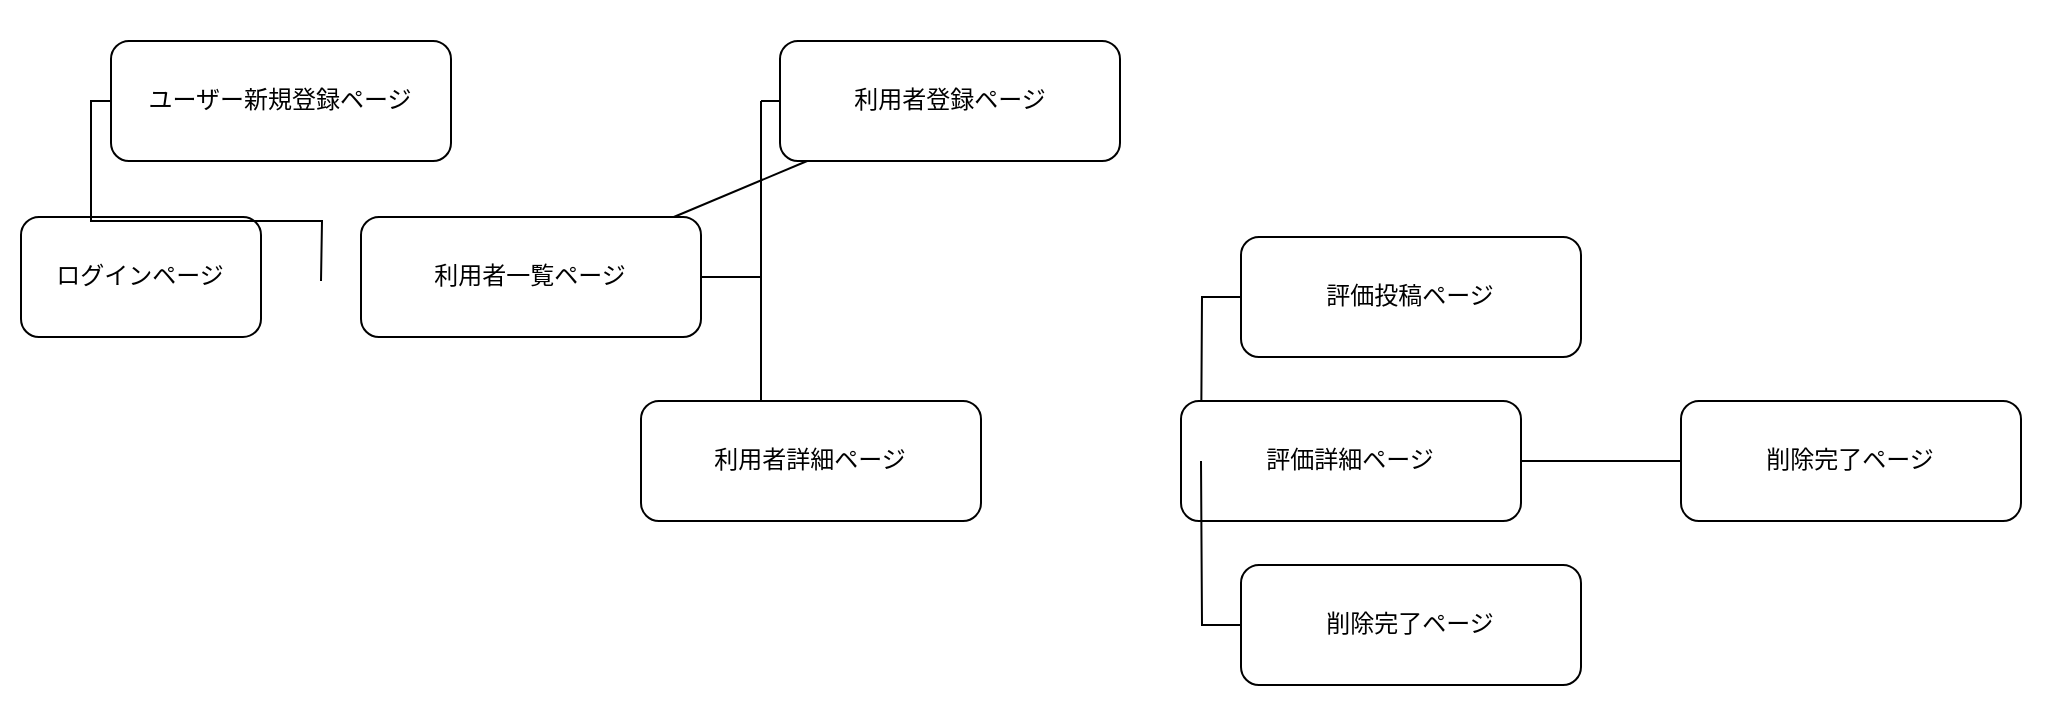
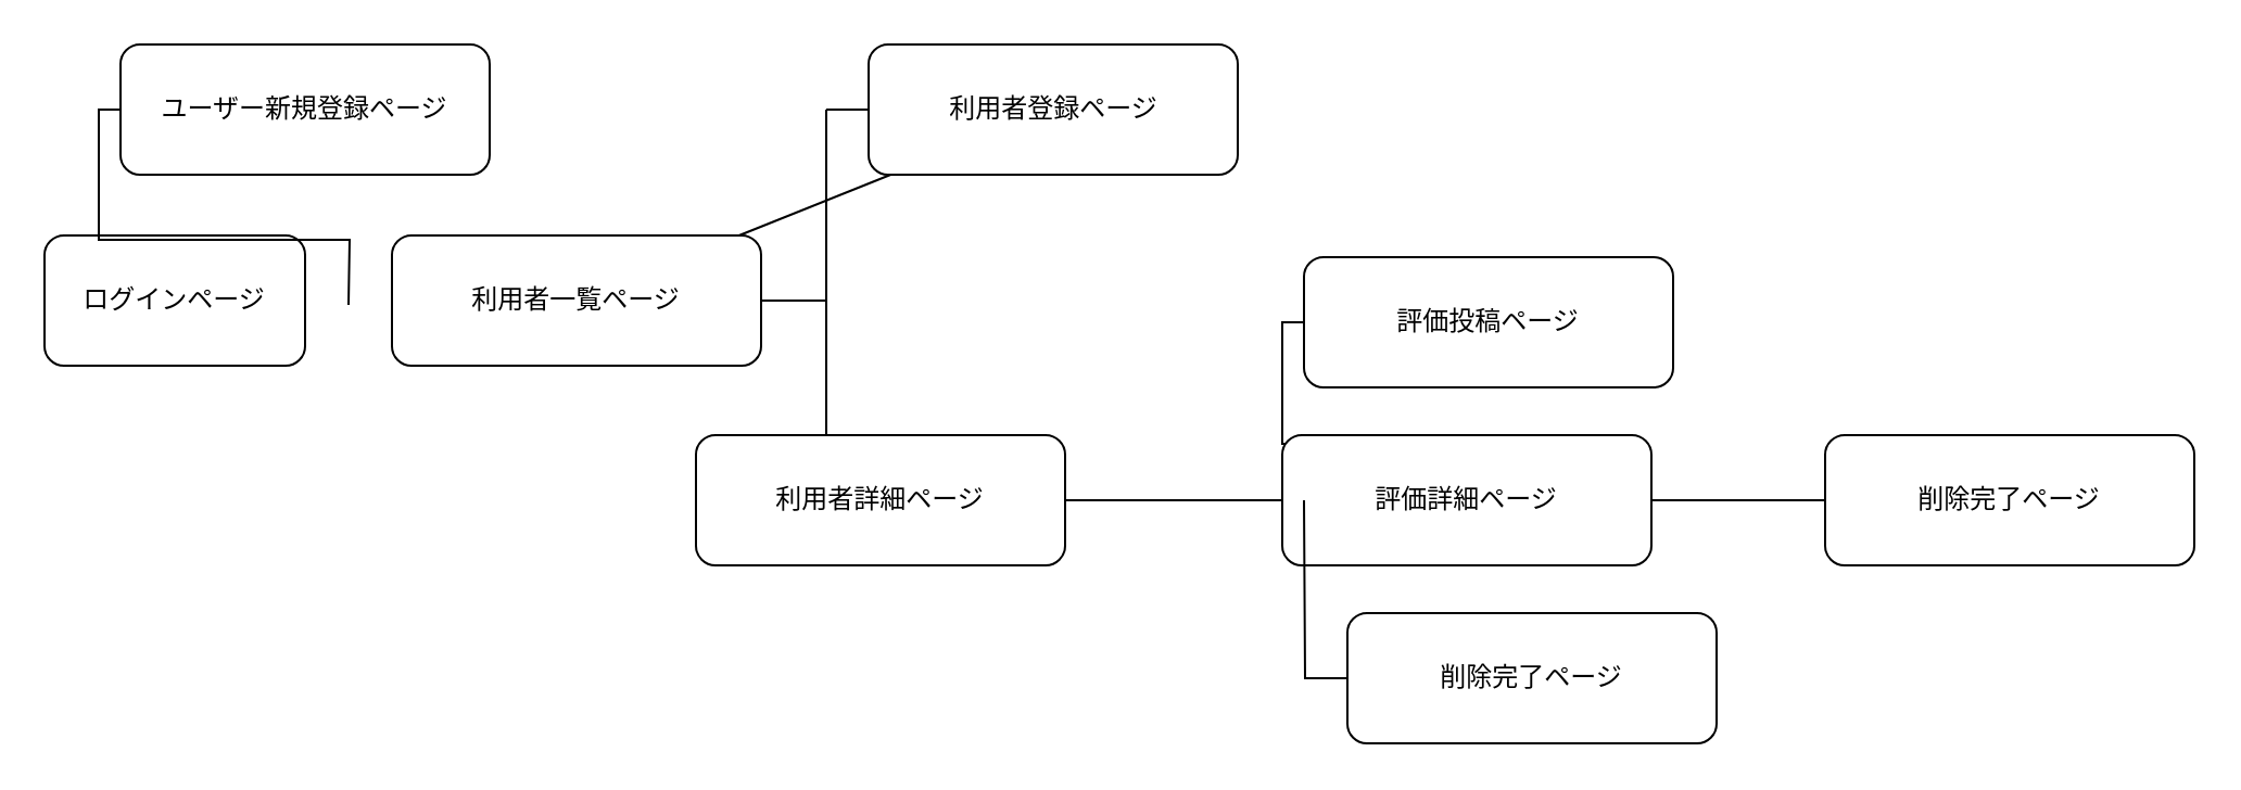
  <mxCell id="0" />
  <mxCell id="1" parent="0" />
- <mxCell id="2" value="ログインページ" style="rounded=1;whiteSpace=wrap;html=1;" vertex="1" parent="1"><mxGeometry x="10" y="108" width="120" height="60" as="geometry" /></mxCell>
+ <mxCell id="2" value="ログインページ" style="rounded=1;whiteSpace=wrap;html=1;" vertex="1" parent="1"><mxGeometry x="20" y="108" width="120" height="60" as="geometry" /></mxCell>
  <mxCell id="3" value="ユーザー新規登録ページ" style="rounded=1;whiteSpace=wrap;html=1;" vertex="1" parent="1"><mxGeometry x="55" y="20" width="170" height="60" as="geometry" /></mxCell>
  <mxCell id="4" style="edgeStyle=none;html=1;startArrow=none;startFill=0;endArrow=none;endFill=0;" edge="1" parent="1" source="5" target="17"><mxGeometry relative="1" as="geometry" /></mxCell>
  <mxCell id="5" value="利用者一覧ページ" style="rounded=1;whiteSpace=wrap;html=1;" vertex="1" parent="1"><mxGeometry x="180" y="108" width="170" height="60" as="geometry" /></mxCell>
+ <mxCell id="6" style="edgeStyle=orthogonalEdgeStyle;rounded=0;html=1;exitX=1;exitY=0.5;exitDx=0;exitDy=0;entryX=0;entryY=0.5;entryDx=0;entryDy=0;startArrow=none;startFill=0;endArrow=none;endFill=0;elbow=vertical;" edge="1" parent="1" source="8" target="12"><mxGeometry relative="1" as="geometry" /></mxCell>
  <mxCell id="7" style="edgeStyle=orthogonalEdgeStyle;rounded=0;html=1;exitX=0;exitY=0.5;exitDx=0;exitDy=0;startArrow=none;startFill=0;endArrow=none;endFill=0;elbow=vertical;" edge="1" parent="1" source="8"><mxGeometry relative="1" as="geometry"><mxPoint x="380" y="52" as="targetPoint" /><Array as="points"><mxPoint x="380" y="230" /></Array></mxGeometry></mxCell>
  <mxCell id="8" value="利用者詳細ページ" style="rounded=1;whiteSpace=wrap;html=1;" vertex="1" parent="1"><mxGeometry x="320" y="200" width="170" height="60" as="geometry" /></mxCell>
  <mxCell id="9" style="edgeStyle=orthogonalEdgeStyle;rounded=0;html=1;exitX=0;exitY=0.5;exitDx=0;exitDy=0;startArrow=none;startFill=0;endArrow=none;endFill=0;elbow=vertical;" edge="1" parent="1" source="10"><mxGeometry relative="1" as="geometry"><mxPoint x="600" y="230" as="targetPoint" /></mxGeometry></mxCell>
- <mxCell id="10" value="評価投稿ページ" style="rounded=1;whiteSpace=wrap;html=1;" vertex="1" parent="1"><mxGeometry x="620" y="118" width="170" height="60" as="geometry" /></mxCell>
+ <mxCell id="10" value="評価投稿ページ" style="rounded=1;whiteSpace=wrap;html=1;" vertex="1" parent="1"><mxGeometry x="600" y="118" width="170" height="60" as="geometry" /></mxCell>
  <mxCell id="11" style="edgeStyle=orthogonalEdgeStyle;rounded=0;html=1;exitX=1;exitY=0.5;exitDx=0;exitDy=0;entryX=0;entryY=0.5;entryDx=0;entryDy=0;startArrow=none;startFill=0;endArrow=none;endFill=0;elbow=vertical;" edge="1" parent="1" source="12" target="15"><mxGeometry relative="1" as="geometry" /></mxCell>
  <mxCell id="12" value="評価詳細ページ" style="rounded=1;whiteSpace=wrap;html=1;" vertex="1" parent="1"><mxGeometry x="590" y="200" width="170" height="60" as="geometry" /></mxCell>
  <mxCell id="13" style="edgeStyle=orthogonalEdgeStyle;rounded=0;html=1;exitX=0;exitY=0.5;exitDx=0;exitDy=0;startArrow=none;startFill=0;endArrow=none;endFill=0;elbow=vertical;" edge="1" parent="1" source="14"><mxGeometry relative="1" as="geometry"><mxPoint x="600" y="230" as="targetPoint" /></mxGeometry></mxCell>
  <mxCell id="14" value="削除完了ページ" style="rounded=1;whiteSpace=wrap;html=1;" vertex="1" parent="1"><mxGeometry x="620" y="282" width="170" height="60" as="geometry" /></mxCell>
  <mxCell id="15" value="削除完了ページ" style="rounded=1;whiteSpace=wrap;html=1;" vertex="1" parent="1"><mxGeometry x="840" y="200" width="170" height="60" as="geometry" /></mxCell>
  <mxCell id="16" style="edgeStyle=orthogonalEdgeStyle;rounded=0;html=1;exitX=0;exitY=0.5;exitDx=0;exitDy=0;startArrow=none;startFill=0;endArrow=none;endFill=0;elbow=vertical;" edge="1" parent="1" source="17"><mxGeometry relative="1" as="geometry"><mxPoint x="380" y="50" as="targetPoint" /></mxGeometry></mxCell>
- <mxCell id="17" value="利用者登録ページ" style="rounded=1;whiteSpace=wrap;html=1;" vertex="1" parent="1"><mxGeometry x="389.5" y="20" width="170" height="60" as="geometry" /></mxCell>
+ <mxCell id="17" value="利用者登録ページ" style="rounded=1;whiteSpace=wrap;html=1;" vertex="1" parent="1"><mxGeometry x="399.5" y="20" width="170" height="60" as="geometry" /></mxCell>
  <mxCell id="18" style="edgeStyle=orthogonalEdgeStyle;html=1;startArrow=none;startFill=0;endArrow=none;endFill=0;exitX=0;exitY=0.5;exitDx=0;exitDy=0;rounded=0;" edge="1" parent="1" source="3"><mxGeometry relative="1" as="geometry"><mxPoint x="190" y="148" as="sourcePoint" /><mxPoint x="160" y="140" as="targetPoint" /></mxGeometry></mxCell>
  <mxCell id="19" style="edgeStyle=none;html=1;startArrow=none;startFill=0;endArrow=none;endFill=0;exitX=1;exitY=0.5;exitDx=0;exitDy=0;rounded=0;" edge="1" parent="1" source="5"><mxGeometry relative="1" as="geometry"><mxPoint x="200" y="158" as="sourcePoint" /><mxPoint x="380" y="50" as="targetPoint" /><Array as="points"><mxPoint x="380" y="138" /></Array></mxGeometry></mxCell>
